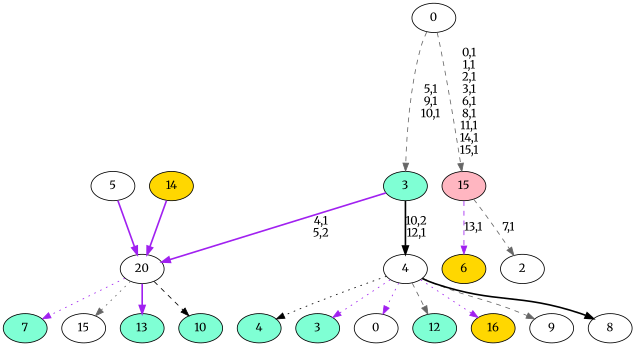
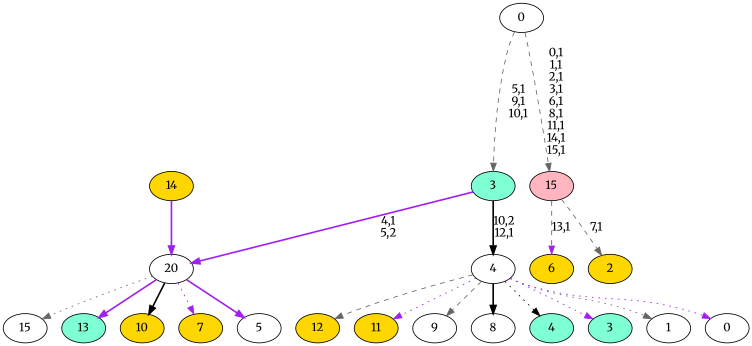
  digraph {
    fontname=Merriweather
    node [fillcolor=white fontname=Merriweather style=filled]
    edge [color=purple fontname=Merriweather style=dotted]
    n1 [label=15]
    n2 [fillcolor=gold label=14]
    20
    n4 [fillcolor=aquamarine label=13]
-   n5 [fillcolor=aquamarine label=12]
-   n6 [fillcolor=gold label=16]
-   n7 [fillcolor=aquamarine label=10]
+   n5 [fillcolor=gold label=12]
+   n6 [fillcolor=gold label=11]
+   n7 [fillcolor=gold label=10]
    n8 [label=9]
    n9 [label=8]
-   n10 [fillcolor=aquamarine label=7]
+   n10 [fillcolor=gold label=7]
    n11 [fillcolor=gold label=6]
    n12 [label=5]
    n13 [fillcolor=aquamarine label=4]
    n14 [fillcolor=aquamarine label=3]
-   n15 [label=2]
+   n15 [fillcolor=gold label=2]
    15 [fillcolor=lightpink]
+   n17 [label=1]
    n18 [label=0]
    4
    3 [fillcolor=aquamarine]
    0
    n2 -> 20 [style=bold]
    20 -> n1 [color=gray40]
    20 -> n4 [style=bold]
-   20 -> n7 [color=black style=dashed]
+   20 -> n7 [color=black style=bold]
    20 -> n10
-   n12 -> 20 [style=bold]
+   20 -> n12 [style=bold]
    15 -> n11 [label="13,1" style=dashed]
    15 -> n15 [color=gray40 label="7,1" style=dashed]
    4 -> n5 [color=gray40 style=dashed]
    4 -> n6
    4 -> n8 [color=gray40 style=dashed]
    4 -> n9 [color=black style=bold]
    4 -> n13 [color=black]
    4 -> n14
+   4 -> n17 [color=gray40]
    4 -> n18
    3 -> 20 [label="4,1\n5,2" style=bold]
    3 -> 4 [color=black label="10,2\n12,1" style=bold]
    0 -> 15 [color=gray40 label="0,1\n1,1\n2,1\n3,1\n6,1\n8,1\n11,1\n14,1\n15,1" style=dashed]
    0 -> 3 [color=gray40 label="5,1\n9,1\n10,1" style=dashed]
  }
